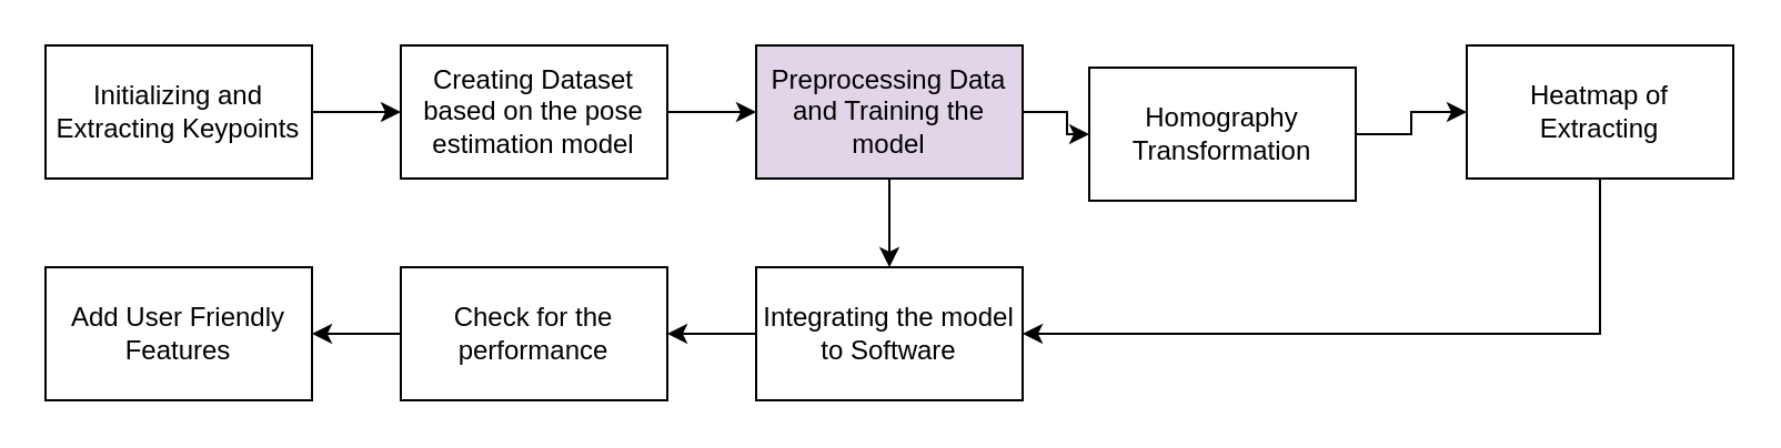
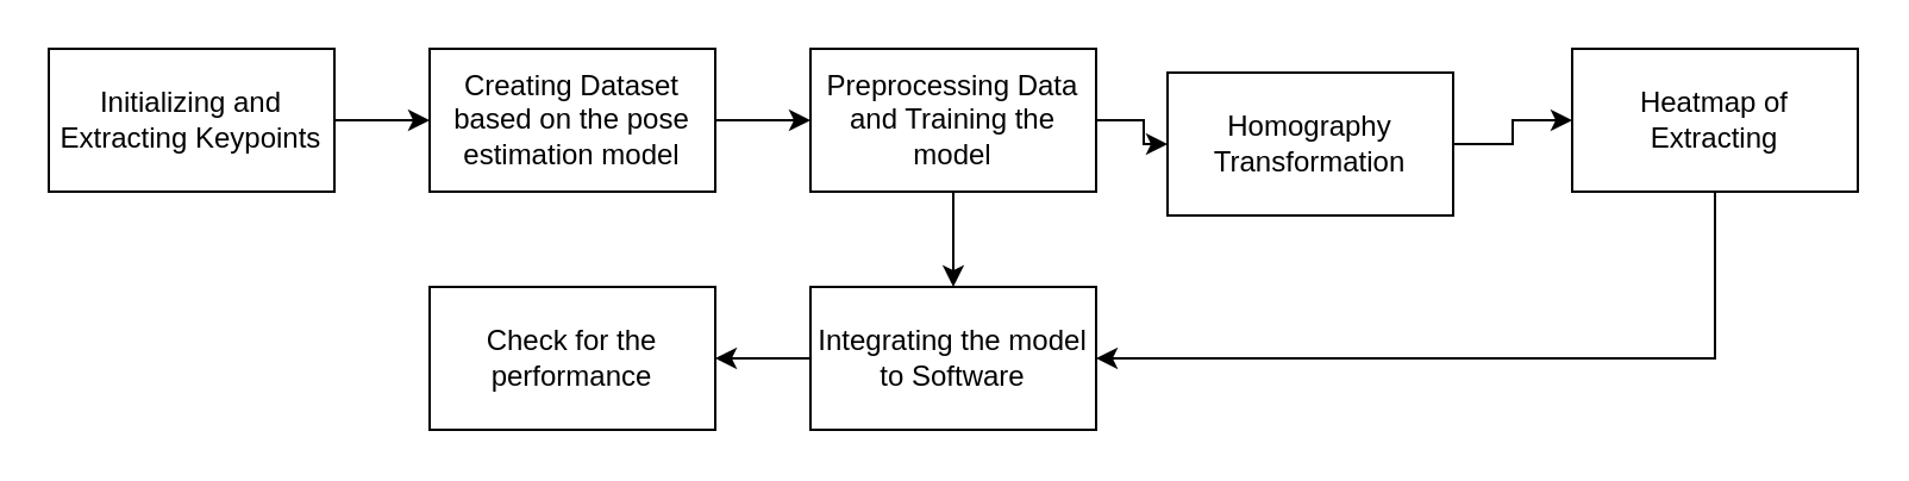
  <mxCell id="0" />
  <mxCell id="1" parent="0" />
  <mxCell id="2" value="" style="edgeStyle=orthogonalEdgeStyle;rounded=0;orthogonalLoop=1;jettySize=auto;html=1;" edge="1" parent="1" source="3" target="5"><mxGeometry relative="1" as="geometry" /></mxCell>
  <mxCell id="3" value="Initializing and Extracting Keypoints" style="rounded=0;whiteSpace=wrap;html=1;" vertex="1" parent="1"><mxGeometry x="20" y="20" width="120" height="60" as="geometry" /></mxCell>
  <mxCell id="4" value="" style="edgeStyle=orthogonalEdgeStyle;rounded=0;orthogonalLoop=1;jettySize=auto;html=1;" edge="1" parent="1" source="5" target="8"><mxGeometry relative="1" as="geometry" /></mxCell>
  <mxCell id="5" value="Creating Dataset based on the pose estimation model" style="rounded=0;whiteSpace=wrap;html=1;" vertex="1" parent="1"><mxGeometry x="180" y="20" width="120" height="60" as="geometry" /></mxCell>
  <mxCell id="6" value="" style="edgeStyle=orthogonalEdgeStyle;rounded=0;orthogonalLoop=1;jettySize=auto;html=1;" edge="1" parent="1" source="8" target="10"><mxGeometry relative="1" as="geometry" /></mxCell>
  <mxCell id="7" value="" style="edgeStyle=orthogonalEdgeStyle;rounded=0;orthogonalLoop=1;jettySize=auto;html=1;" edge="1" parent="1" source="8" target="14"><mxGeometry relative="1" as="geometry" /></mxCell>
- <mxCell id="8" value="Preprocessing Data and Training the model" style="rounded=0;whiteSpace=wrap;html=1;fillColor=#e1d5e7;" vertex="1" parent="1"><mxGeometry x="340" y="20" width="120" height="60" as="geometry" /></mxCell>
+ <mxCell id="8" value="Preprocessing Data and Training the model" style="rounded=0;whiteSpace=wrap;html=1;" vertex="1" parent="1"><mxGeometry x="340" y="20" width="120" height="60" as="geometry" /></mxCell>
  <mxCell id="9" value="" style="edgeStyle=orthogonalEdgeStyle;rounded=0;orthogonalLoop=1;jettySize=auto;html=1;" edge="1" parent="1" source="10" target="12"><mxGeometry relative="1" as="geometry" /></mxCell>
  <mxCell id="10" value="Integrating the model to Software" style="rounded=0;whiteSpace=wrap;html=1;" vertex="1" parent="1"><mxGeometry x="340" y="120" width="120" height="60" as="geometry" /></mxCell>
- <mxCell id="11" value="" style="edgeStyle=orthogonalEdgeStyle;rounded=0;orthogonalLoop=1;jettySize=auto;html=1;" edge="1" parent="1" source="12" target="17"><mxGeometry relative="1" as="geometry" /></mxCell>
  <mxCell id="12" value="Check for the performance" style="rounded=0;whiteSpace=wrap;html=1;" vertex="1" parent="1"><mxGeometry x="180" y="120" width="120" height="60" as="geometry" /></mxCell>
  <mxCell id="13" value="" style="edgeStyle=orthogonalEdgeStyle;rounded=0;orthogonalLoop=1;jettySize=auto;html=1;" edge="1" parent="1" source="14" target="16"><mxGeometry relative="1" as="geometry" /></mxCell>
  <mxCell id="14" value="Homography Transformation" style="rounded=0;whiteSpace=wrap;html=1;" vertex="1" parent="1"><mxGeometry x="490" y="30" width="120" height="60" as="geometry" /></mxCell>
  <mxCell id="15" value="" style="edgeStyle=orthogonalEdgeStyle;rounded=0;orthogonalLoop=1;jettySize=auto;html=1;entryX=1;entryY=0.5;entryDx=0;entryDy=0;" edge="1" parent="1" source="16" target="10"><mxGeometry relative="1" as="geometry"><mxPoint x="660" y="180" as="targetPoint" /><Array as="points"><mxPoint x="720" y="150" /></Array></mxGeometry></mxCell>
  <mxCell id="16" value="Heatmap of Extracting" style="rounded=0;whiteSpace=wrap;html=1;" vertex="1" parent="1"><mxGeometry x="660" y="20" width="120" height="60" as="geometry" /></mxCell>
- <mxCell id="17" value="Add User Friendly Features" style="rounded=0;whiteSpace=wrap;html=1;" vertex="1" parent="1"><mxGeometry x="20" y="120" width="120" height="60" as="geometry" /></mxCell>
